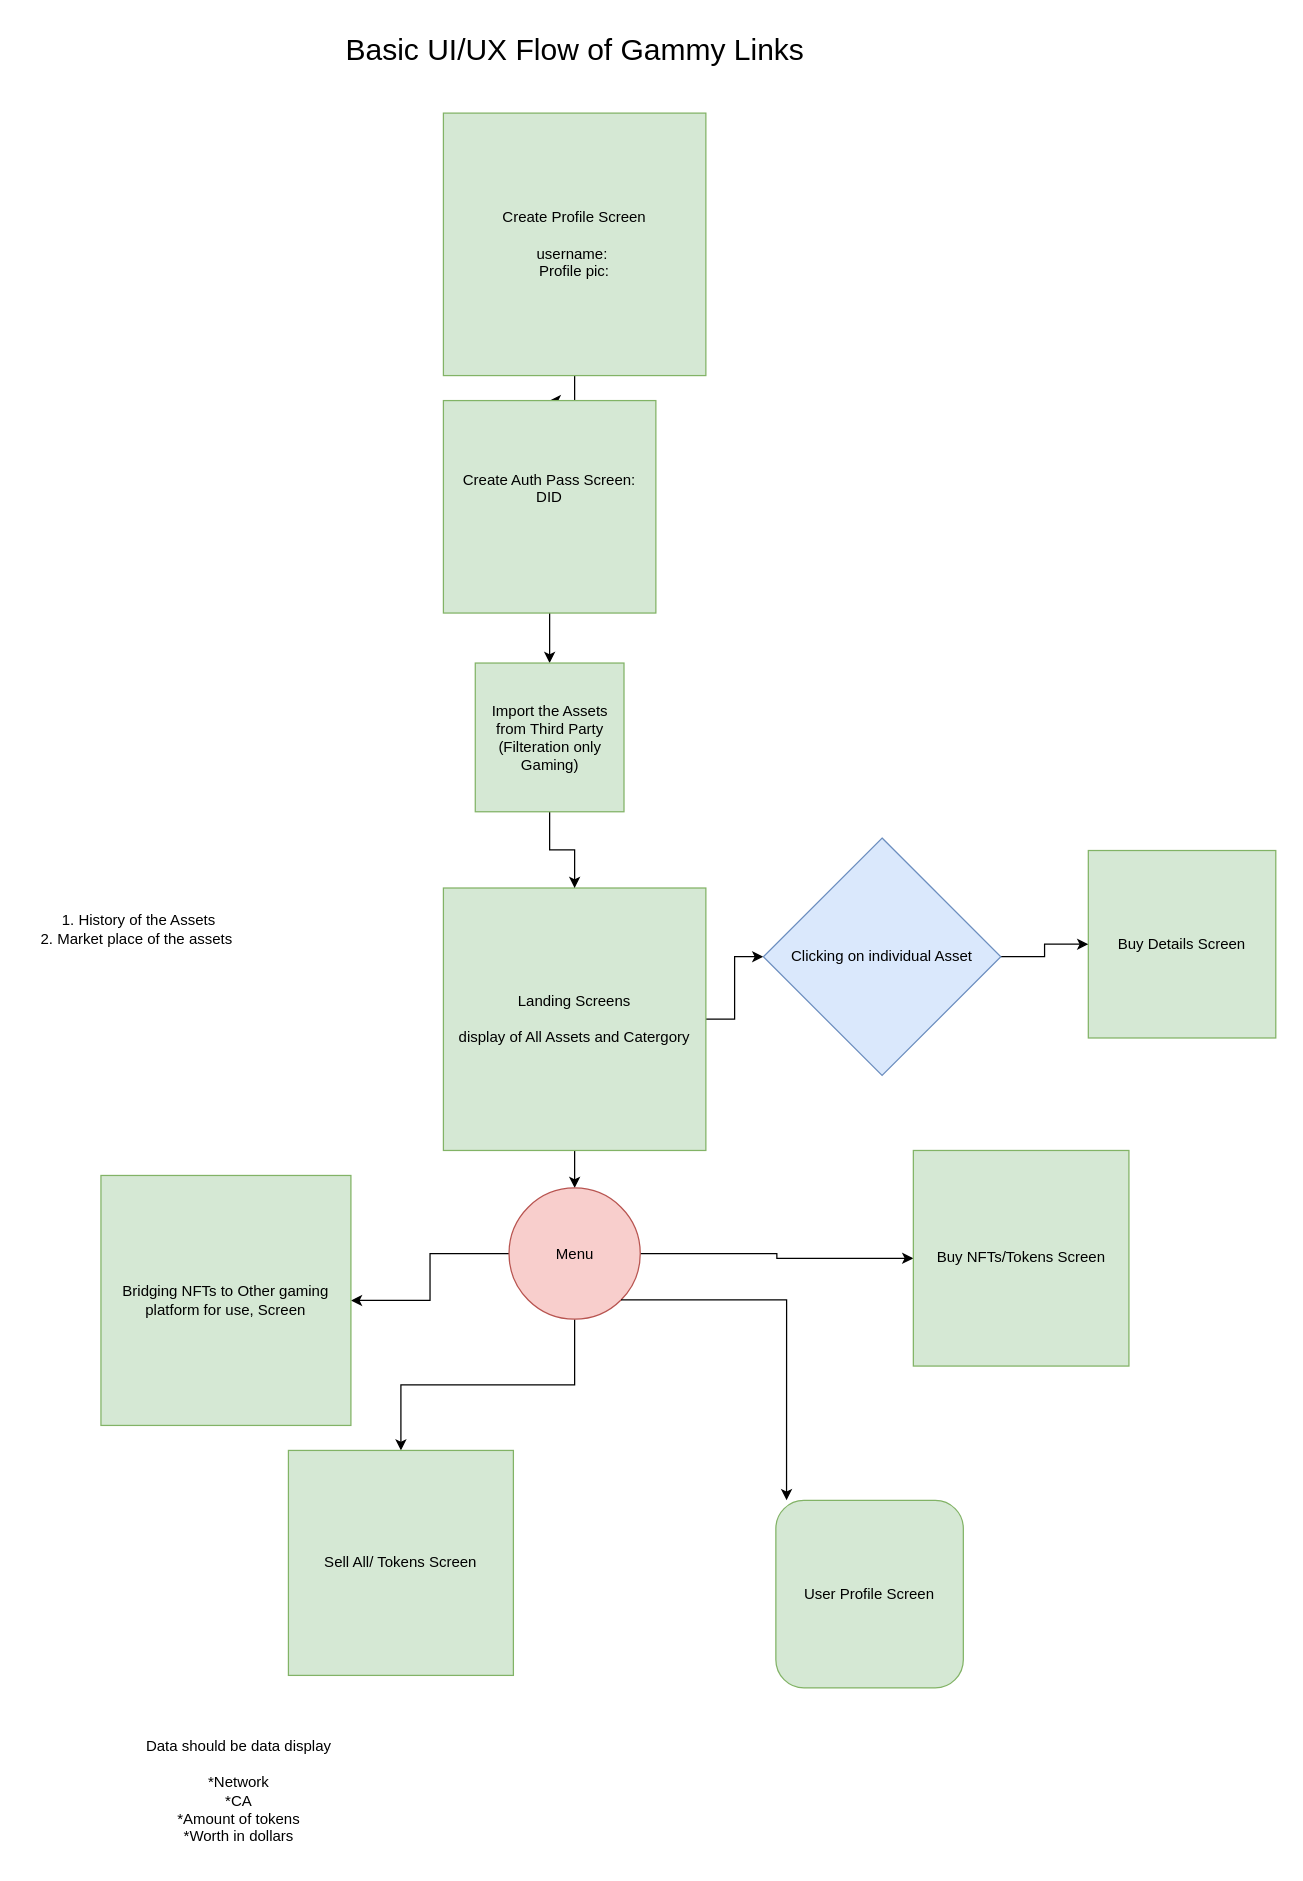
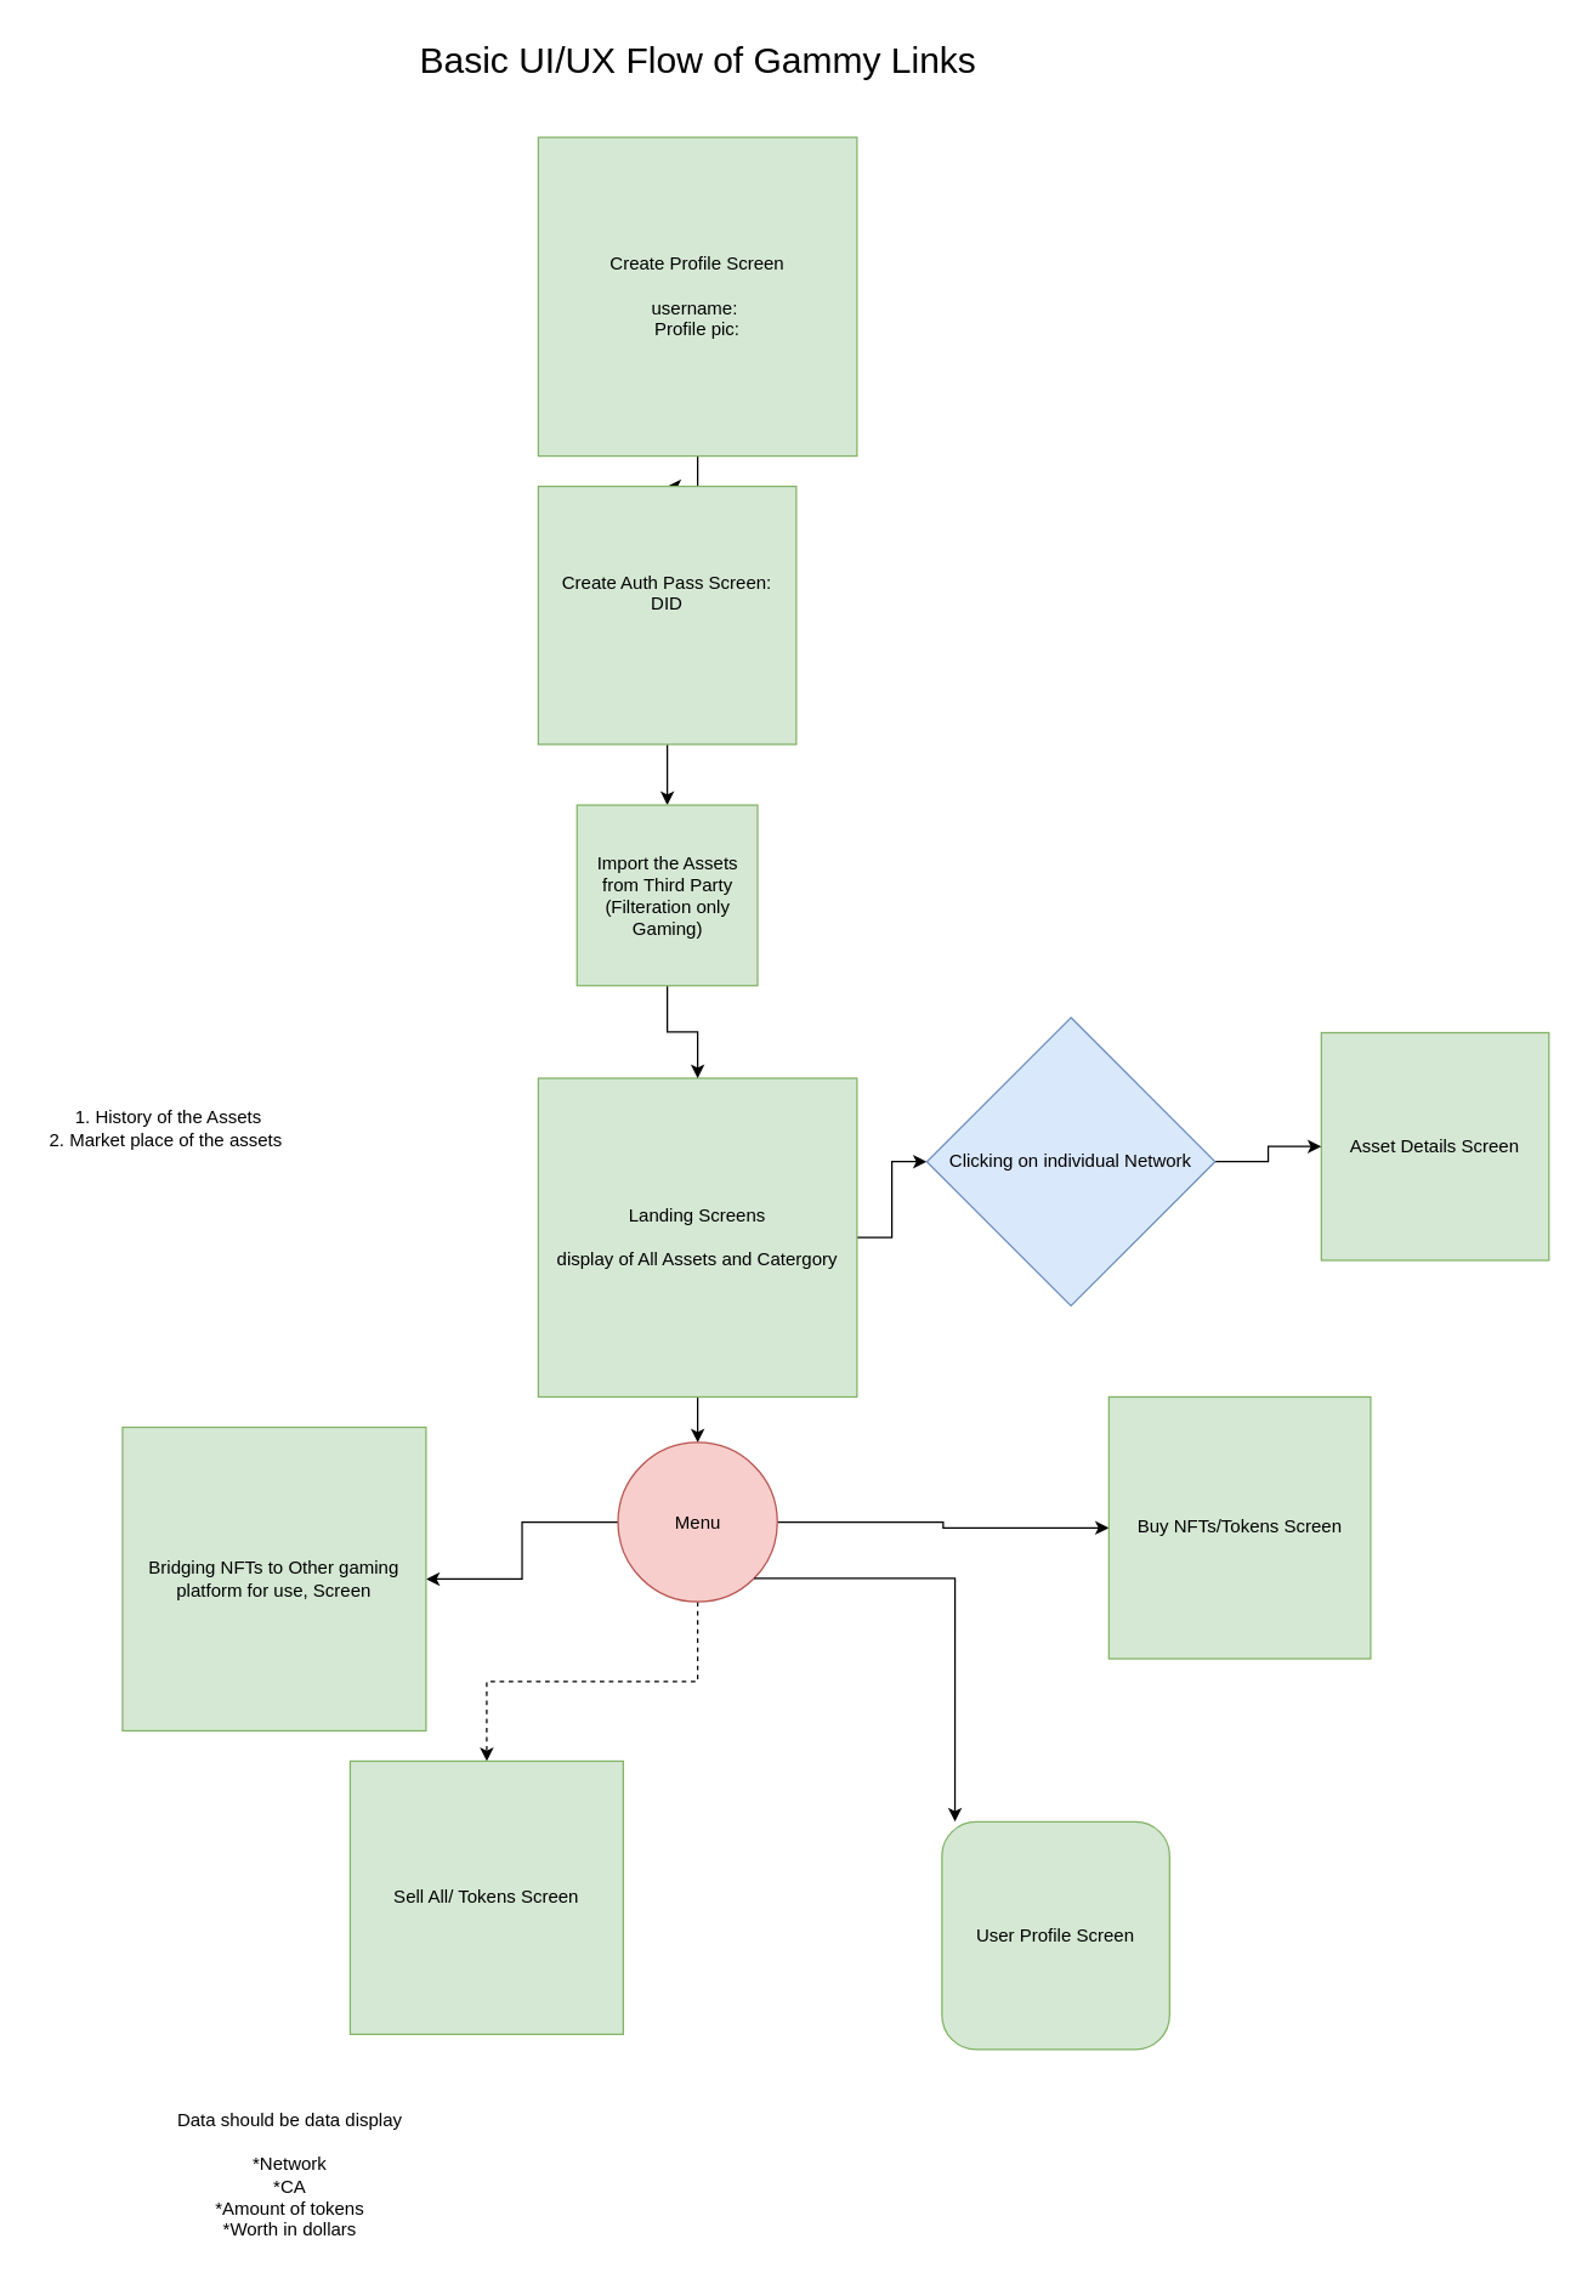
  <mxCell id="0" />
  <mxCell id="1" parent="0" />
  <mxCell id="2" value="" style="edgeStyle=orthogonalEdgeStyle;rounded=0;orthogonalLoop=1;jettySize=auto;html=1;" edge="1" parent="1" source="3" target="5"><mxGeometry relative="1" as="geometry" /></mxCell>
  <mxCell id="3" value="Create Profile Screen&lt;br&gt;&lt;br&gt;username:&amp;nbsp;&lt;br&gt;Profile pic:&lt;br&gt;" style="whiteSpace=wrap;html=1;aspect=fixed;fillColor=#d5e8d4;strokeColor=#82b366;" vertex="1" parent="1"><mxGeometry x="354" y="90" width="210" height="210" as="geometry" /></mxCell>
  <mxCell id="4" value="" style="edgeStyle=orthogonalEdgeStyle;rounded=0;orthogonalLoop=1;jettySize=auto;html=1;" edge="1" parent="1" source="5" target="25"><mxGeometry relative="1" as="geometry" /></mxCell>
  <mxCell id="5" value="Create Auth Pass Screen:&lt;br&gt;DID&lt;br&gt;&lt;br&gt;&lt;br&gt;" style="whiteSpace=wrap;html=1;aspect=fixed;fillColor=#d5e8d4;strokeColor=#82b366;" vertex="1" parent="1"><mxGeometry x="354" y="320" width="170" height="170" as="geometry" /></mxCell>
  <mxCell id="6" value="&lt;font style=&quot;font-size: 24px;&quot;&gt;Basic UI/UX Flow of Gammy Links&lt;/font&gt;" style="text;html=1;align=center;verticalAlign=middle;resizable=0;points=[];autosize=1;strokeColor=none;fillColor=none;" vertex="1" parent="1"><mxGeometry x="264" y="20" width="390" height="40" as="geometry" /></mxCell>
  <mxCell id="7" value="" style="edgeStyle=orthogonalEdgeStyle;rounded=0;orthogonalLoop=1;jettySize=auto;html=1;entryX=0.5;entryY=0;entryDx=0;entryDy=0;" edge="1" parent="1" source="9" target="13"><mxGeometry relative="1" as="geometry"><mxPoint x="720" y="660" as="targetPoint" /></mxGeometry></mxCell>
  <mxCell id="8" value="" style="edgeStyle=orthogonalEdgeStyle;rounded=0;orthogonalLoop=1;jettySize=auto;html=1;" edge="1" parent="1" source="9" target="21"><mxGeometry relative="1" as="geometry" /></mxCell>
  <mxCell id="9" value="Landing Screens&lt;br&gt;&lt;br&gt;display of All Assets and Catergory" style="whiteSpace=wrap;html=1;aspect=fixed;fillColor=#d5e8d4;strokeColor=#82b366;" vertex="1" parent="1"><mxGeometry x="354" y="710" width="210" height="210" as="geometry" /></mxCell>
  <mxCell id="10" value="" style="edgeStyle=orthogonalEdgeStyle;rounded=0;orthogonalLoop=1;jettySize=auto;html=1;" edge="1" parent="1" source="13" target="14"><mxGeometry relative="1" as="geometry" /></mxCell>
- <mxCell id="11" value="" style="edgeStyle=orthogonalEdgeStyle;rounded=0;orthogonalLoop=1;jettySize=auto;html=1;" edge="1" parent="1" source="13" target="15"><mxGeometry relative="1" as="geometry" /></mxCell>
+ <mxCell id="11" value="" style="edgeStyle=orthogonalEdgeStyle;rounded=0;orthogonalLoop=1;jettySize=auto;html=1;dashed=1;" edge="1" parent="1" source="13" target="15"><mxGeometry relative="1" as="geometry" /></mxCell>
  <mxCell id="12" style="edgeStyle=orthogonalEdgeStyle;rounded=0;orthogonalLoop=1;jettySize=auto;html=1;" edge="1" parent="1" source="13" target="16"><mxGeometry relative="1" as="geometry" /></mxCell>
  <mxCell id="13" value="Menu" style="ellipse;whiteSpace=wrap;html=1;aspect=fixed;fillColor=#f8cecc;strokeColor=#b85450;" vertex="1" parent="1"><mxGeometry x="406.5" y="950" width="105" height="105" as="geometry" /></mxCell>
  <mxCell id="14" value="Buy NFTs/Tokens Screen" style="whiteSpace=wrap;html=1;aspect=fixed;fillColor=#d5e8d4;strokeColor=#82b366;" vertex="1" parent="1"><mxGeometry x="730" y="920" width="172.5" height="172.5" as="geometry" /></mxCell>
  <mxCell id="15" value="Sell All/ Tokens Screen" style="whiteSpace=wrap;html=1;aspect=fixed;fillColor=#d5e8d4;strokeColor=#82b366;" vertex="1" parent="1"><mxGeometry x="230" y="1160" width="180" height="180" as="geometry" /></mxCell>
  <mxCell id="16" value="Bridging NFTs to Other gaming platform for use, Screen" style="whiteSpace=wrap;html=1;aspect=fixed;fillColor=#d5e8d4;strokeColor=#82b366;" vertex="1" parent="1"><mxGeometry x="80" y="940" width="200" height="200" as="geometry" /></mxCell>
  <mxCell id="17" value="User Profile Screen" style="whiteSpace=wrap;html=1;aspect=fixed;fillColor=#d5e8d4;strokeColor=#82b366;rounded=1;" vertex="1" parent="1"><mxGeometry x="620" y="1200" width="150" height="150" as="geometry" /></mxCell>
  <mxCell id="18" style="edgeStyle=orthogonalEdgeStyle;rounded=0;orthogonalLoop=1;jettySize=auto;html=1;exitX=1;exitY=1;exitDx=0;exitDy=0;entryX=0.057;entryY=-0.001;entryDx=0;entryDy=0;entryPerimeter=0;" edge="1" parent="1" source="13" target="17"><mxGeometry relative="1" as="geometry" /></mxCell>
- <mxCell id="19" value="Buy Details Screen" style="whiteSpace=wrap;html=1;aspect=fixed;fillColor=#d5e8d4;strokeColor=#82b366;" vertex="1" parent="1"><mxGeometry x="870" y="680" width="150" height="150" as="geometry" /></mxCell>
+ <mxCell id="19" value="Asset Details Screen" style="whiteSpace=wrap;html=1;aspect=fixed;fillColor=#d5e8d4;strokeColor=#82b366;" vertex="1" parent="1"><mxGeometry x="870" y="680" width="150" height="150" as="geometry" /></mxCell>
  <mxCell id="20" value="" style="edgeStyle=orthogonalEdgeStyle;rounded=0;orthogonalLoop=1;jettySize=auto;html=1;" edge="1" parent="1" source="21" target="19"><mxGeometry relative="1" as="geometry" /></mxCell>
- <mxCell id="21" value="Clicking on individual Asset" style="rhombus;whiteSpace=wrap;html=1;fillColor=#dae8fc;strokeColor=#6c8ebf;" vertex="1" parent="1"><mxGeometry x="610" y="670" width="190" height="190" as="geometry" /></mxCell>
+ <mxCell id="21" value="Clicking on individual Network" style="rhombus;whiteSpace=wrap;html=1;fillColor=#dae8fc;strokeColor=#6c8ebf;" vertex="1" parent="1"><mxGeometry x="610" y="670" width="190" height="190" as="geometry" /></mxCell>
  <mxCell id="22" value="1. History of the Assets&lt;br&gt;2. Market place of the assets&amp;nbsp;" style="text;html=1;align=center;verticalAlign=middle;resizable=0;points=[];autosize=1;strokeColor=none;fillColor=none;" vertex="1" parent="1"><mxGeometry y="723" width="180" height="40" as="geometry" x="20" /></mxCell>
  <mxCell id="23" value="Data should be data display&lt;br&gt;&lt;br&gt;*Network &lt;br/&gt;*CA&lt;br/&gt;*Amount of tokens&lt;br/&gt;*Worth in dollars" style="text;html=1;align=center;verticalAlign=middle;resizable=0;points=[];autosize=1;strokeColor=none;fillColor=none;" vertex="1" parent="1"><mxGeometry x="105" y="1383" width="170" height="100" as="geometry" /></mxCell>
  <mxCell id="24" value="" style="edgeStyle=orthogonalEdgeStyle;rounded=0;orthogonalLoop=1;jettySize=auto;html=1;" edge="1" parent="1" source="25" target="9"><mxGeometry relative="1" as="geometry" /></mxCell>
  <mxCell id="25" value="Import the Assets from Third Party&lt;br&gt;(Filteration only Gaming)" style="whiteSpace=wrap;html=1;aspect=fixed;fillColor=#d5e8d4;strokeColor=#82b366;" vertex="1" parent="1"><mxGeometry x="379.5" y="530" width="119" height="119" as="geometry" /></mxCell>
